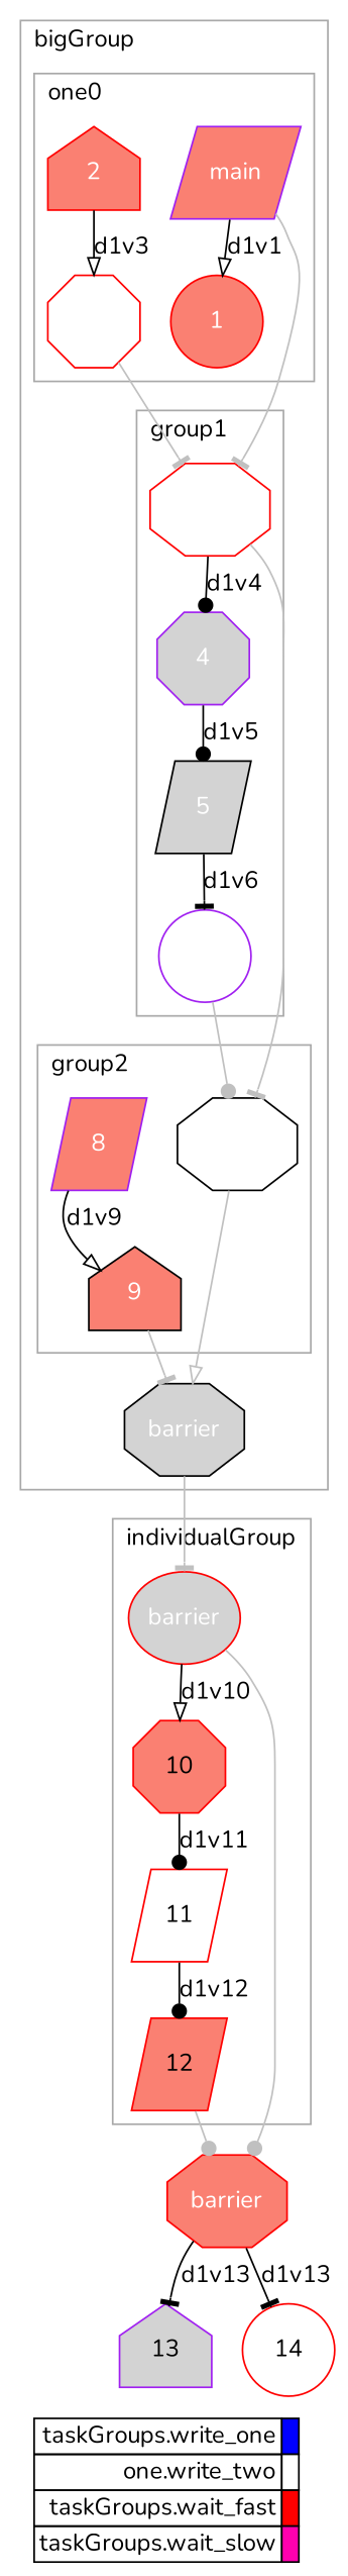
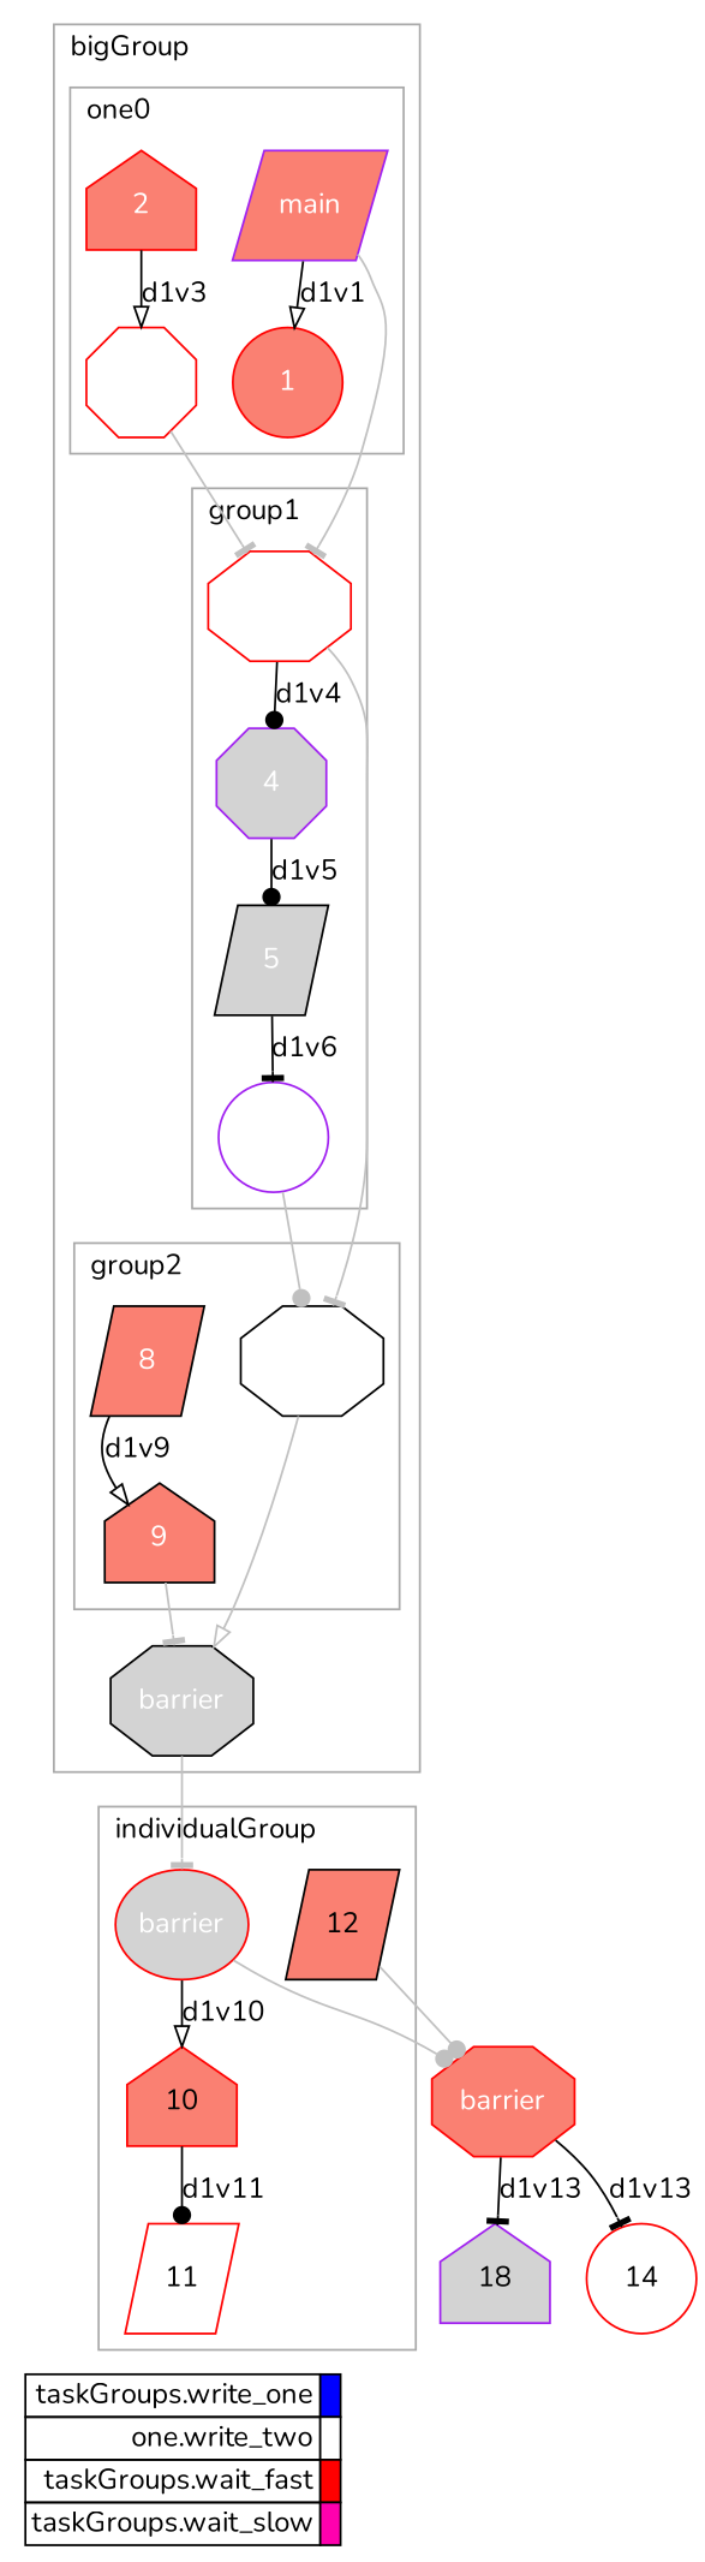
  digraph {
    compound=true
    fontname=Nunito
    labeljust=l
    rankdir=TB
    node [color=red fillcolor=salmon fontcolor="#ffffff" fontname=Nunito shape=octagon style=filled]
    edge [arrowhead=tee fontname=Nunito]
    n1 [color=purple fontcolor="#FFFFFF" height=0.75 label=main shape=parallelogram]
    1 [height=0.75 shape=ellipse]
    2 [height=0.75 shape=house]
    3 [fillcolor=white height=0.75]
    n5 [fillcolor=white fontcolor="#FFFFFF" height=0.75 label=barrier]
    4 [color=purple fillcolor=lightgrey height=0.75]
    5 [color=black fillcolor=lightgrey height=0.75 shape=parallelogram]
    6 [color=purple fillcolor=white height=0.75 shape=ellipse]
    n9 [color=black fillcolor=white fontcolor="#FFFFFF" height=0.75 label=barrier]
-   8 [color=purple height=0.75 shape=parallelogram]
+   8 [color=black height=0.75 shape=parallelogram]
    9 [color=black height=0.75 shape=house]
    n12 [color=black fillcolor=lightgrey fontcolor="#FFFFFF" height=0.75 label=barrier]
    n13 [fillcolor=lightgrey fontcolor="#FFFFFF" height=0.75 label=barrier shape=ellipse]
-   10 [fontcolor="#000000" height=0.75]
+   10 [fontcolor="#000000" height=0.75 shape=house]
    11 [fillcolor=white fontcolor="#000000" height=0.75 shape=parallelogram]
-   12 [fontcolor="#000000" height=0.75 shape=parallelogram]
+   12 [color=black fontcolor="#000000" height=0.75 shape=parallelogram]
    n17 [fontcolor="#FFFFFF" height=0.75 label=barrier]
-   13 [color=purple fillcolor=lightgrey fontcolor="#000000" height=0.75 shape=house]
+   13 [color=purple fillcolor=lightgrey fontcolor="#000000" height=0.75 shape=house label=18]
    14 [fillcolor=white fontcolor="#000000" height=0.75 shape=ellipse]
    n20 [height=0.75 label=<       <table border="0" cellpadding="2" cellspacing="0" cellborder="1"> <tr> <td align="right">taskGroups.write_one</td> <td bgcolor="#0000ff">&nbsp;</td> </tr> <tr> <td align="right">one.write_two</td> <td bgcolor="#ffffff">&nbsp;</td> </tr> <tr> <td align="right">taskGroups.wait_fast</td> <td bgcolor="#ff0000">&nbsp;</td> </tr> <tr> <td align="right">taskGroups.wait_slow</td> <td bgcolor="#ff00ae">&nbsp;</td> </tr>       </table>     > shape=plaintext color="" fillcolor="" fontcolor="" style=""]
    subgraph sub_1 {
      ranksep=0.20
      n17
      13
      14
      subgraph cluster_2 {
        color="#A9A9A9"
        label=bigGroup
        ranksep=0.20
        shape=rect
        n12
        subgraph cluster_3 {
          color="#A9A9A9"
          label=one0
          ranksep=0.20
          shape=rect
          n1
          1
          2
          3
        }
        subgraph cluster_4 {
          color="#A9A9A9"
          label=group1
          ranksep=0.20
          shape=rect
          n5
          4
          5
          6
        }
        subgraph cluster_5 {
          color="#A9A9A9"
          label=group2
          ranksep=0.20
          shape=rect
          n9
          8
          9
        }
      }
      subgraph cluster_6 {
        color="#A9A9A9"
        label=individualGroup
        ranksep=0.20
        shape=rect
        n13
        10
        11
        12
      }
    }
    subgraph sub_7 {
      label=Legend
      rank=sink
      ranksep=0.20
      n20
    }
    n1 -> 1 [arrowhead=onormal label=d1v1]
    n1 -> n5 [color=grey]
    2 -> 3 [arrowhead=onormal label=d1v3]
    3 -> n5 [color=grey]
    n5 -> 4 [arrowhead=dot label=d1v4]
    n5 -> n9 [color=grey]
    4 -> 5 [arrowhead=dot label=d1v5]
    5 -> 6 [label=d1v6]
    6 -> n9 [arrowhead=dot color=grey]
    n9 -> n12 [arrowhead=onormal color=grey]
    8 -> 9 [arrowhead=onormal label=d1v9]
    9 -> n12 [color=grey]
    n12 -> n13 [color=grey]
    n13 -> 10 [arrowhead=onormal label=d1v10]
    n13 -> n17 [arrowhead=dot color=grey]
    10 -> 11 [arrowhead=dot label=d1v11]
-   11 -> 12 [arrowhead=dot label=d1v12]
    12 -> n17 [arrowhead=dot color=grey]
    n17 -> 13 [label=d1v13]
    n17 -> 14 [label=d1v13]
  }
